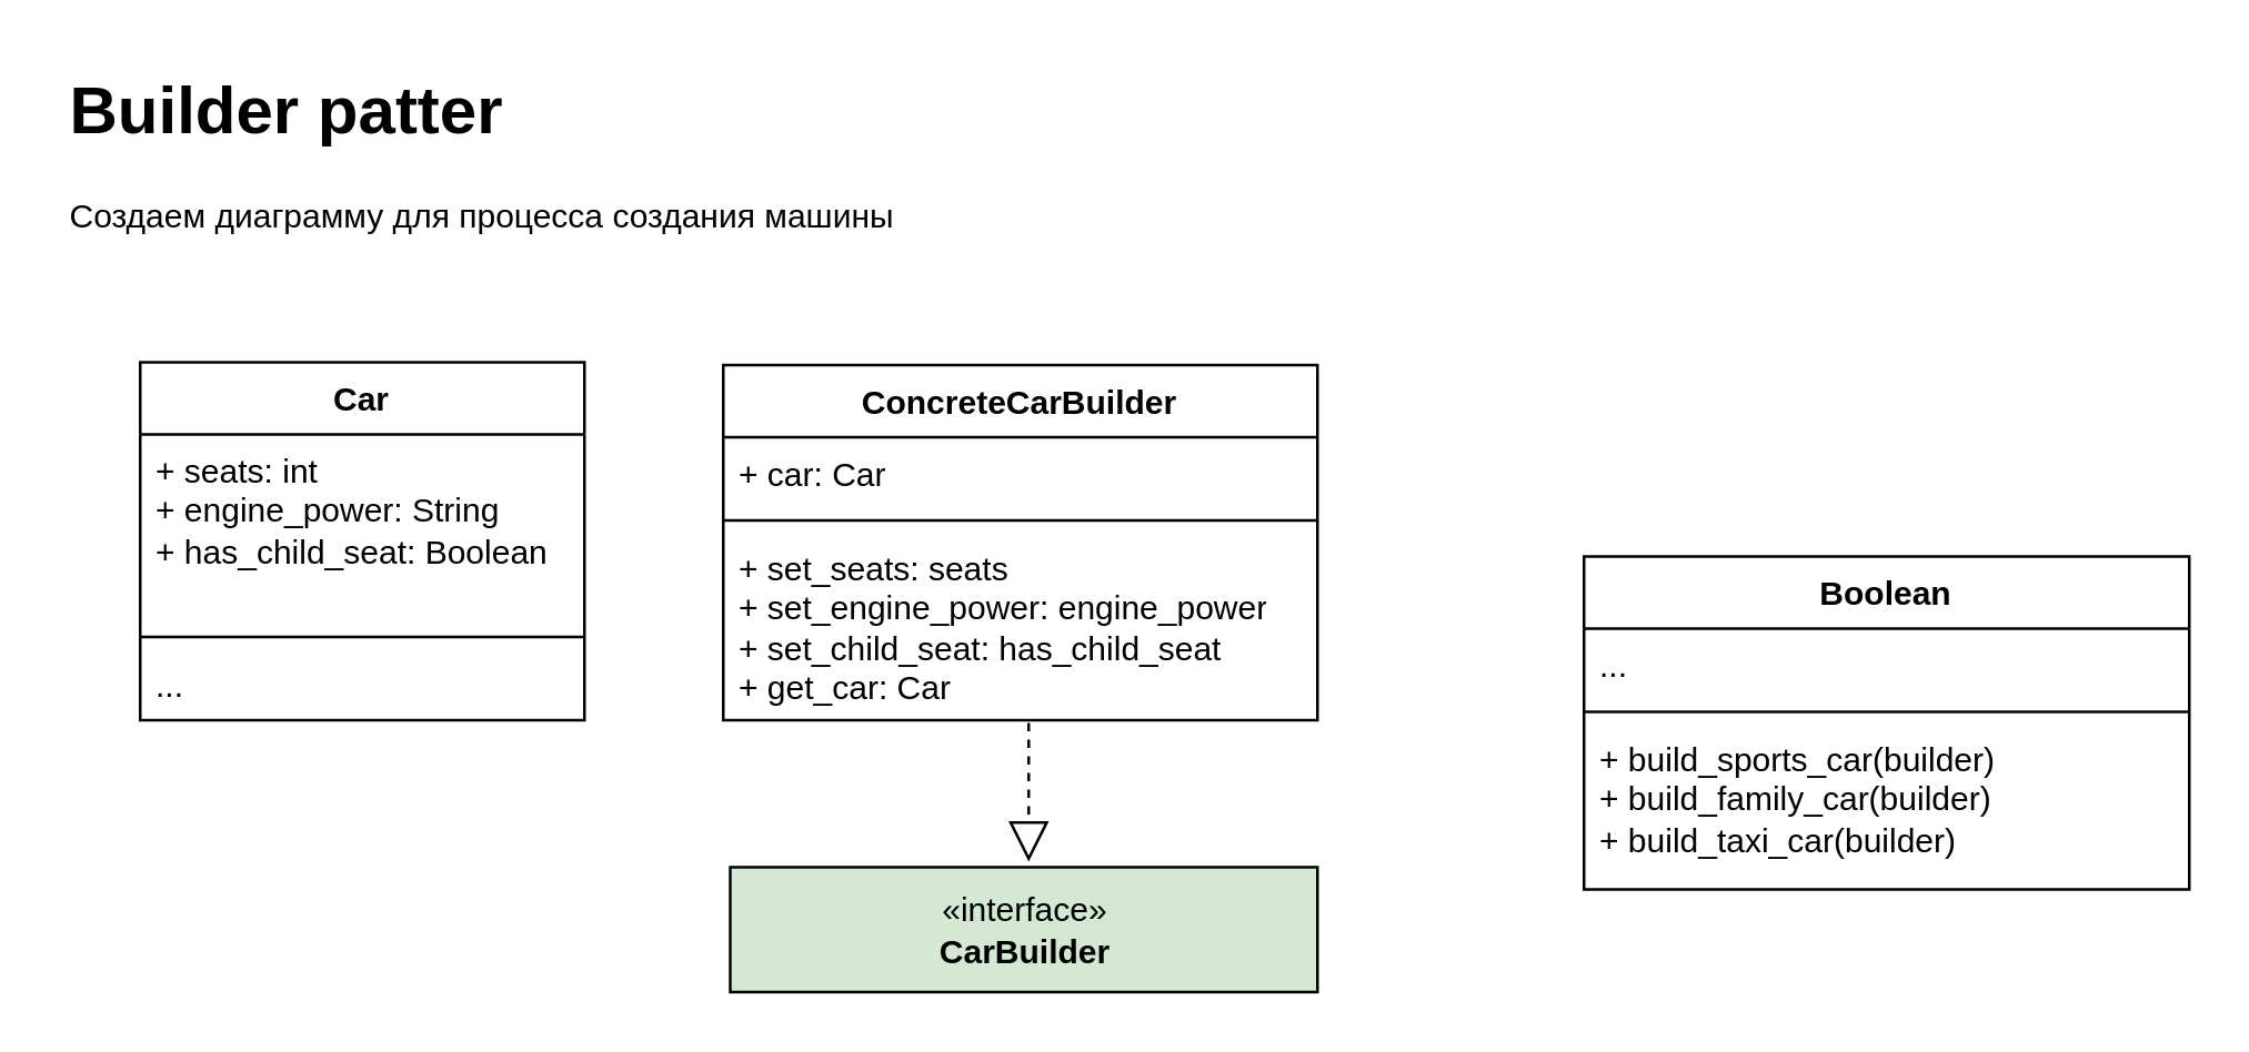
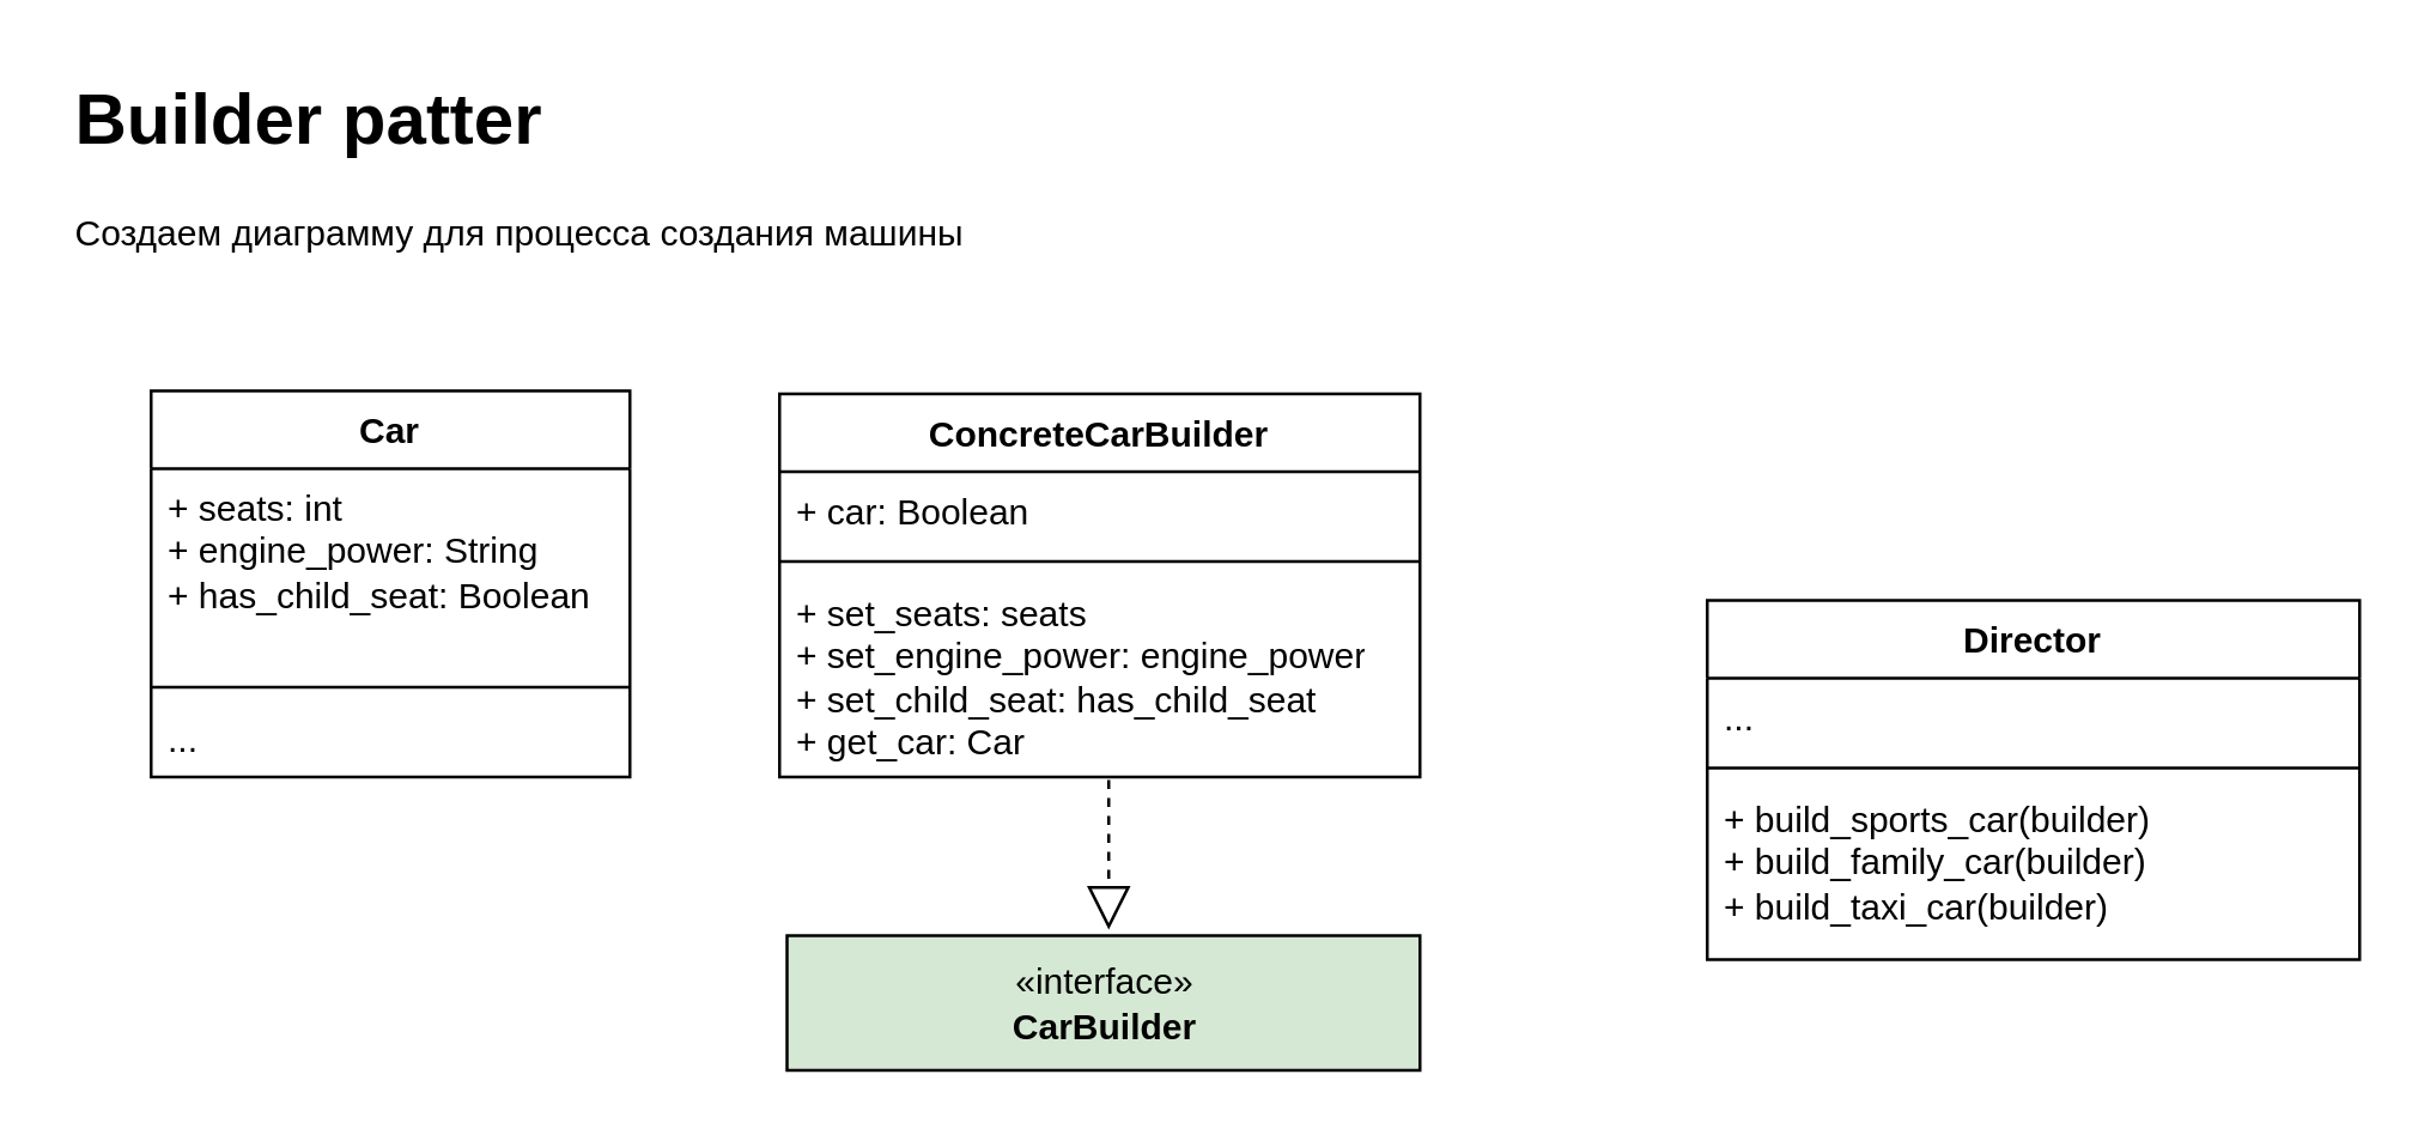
  <mxCell id="0" />
  <mxCell id="1" parent="0" />
  <mxCell id="2" value="&lt;h1&gt;Builder patter&lt;/h1&gt;&lt;p&gt;Создаем диаграмму для процесса создания машины&lt;/p&gt;" style="text;html=1;strokeColor=none;fillColor=none;spacing=5;spacingTop=-20;whiteSpace=wrap;overflow=hidden;rounded=0;" vertex="1" parent="1"><mxGeometry x="20" y="20" width="320" height="70" as="geometry" /></mxCell>
  <mxCell id="3" value="Car" style="swimlane;fontStyle=1;align=center;verticalAlign=top;childLayout=stackLayout;horizontal=1;startSize=26;horizontalStack=0;resizeParent=1;resizeParentMax=0;resizeLast=0;collapsible=1;marginBottom=0;whiteSpace=wrap;html=1;" vertex="1" parent="1"><mxGeometry x="50" y="130" width="160" height="129" as="geometry" /></mxCell>
  <mxCell id="4" value="+ seats: int&lt;br&gt;+ engine_power: String&lt;br&gt;+ has_child_seat: Boolean" style="text;strokeColor=none;fillColor=none;align=left;verticalAlign=top;spacingLeft=4;spacingRight=4;overflow=hidden;rotatable=0;points=[[0,0.5],[1,0.5]];portConstraint=eastwest;whiteSpace=wrap;html=1;" vertex="1" parent="3"><mxGeometry y="26" width="160" height="69" as="geometry" /></mxCell>
  <mxCell id="5" value="" style="line;strokeWidth=1;fillColor=none;align=left;verticalAlign=middle;spacingTop=-1;spacingLeft=3;spacingRight=3;rotatable=0;labelPosition=right;points=[];portConstraint=eastwest;strokeColor=inherit;" vertex="1" parent="3"><mxGeometry y="95" width="160" height="8" as="geometry" /></mxCell>
  <mxCell id="6" value="..." style="text;strokeColor=none;fillColor=none;align=left;verticalAlign=top;spacingLeft=4;spacingRight=4;overflow=hidden;rotatable=0;points=[[0,0.5],[1,0.5]];portConstraint=eastwest;whiteSpace=wrap;html=1;" vertex="1" parent="3"><mxGeometry y="103" width="160" height="26" as="geometry" /></mxCell>
  <mxCell id="7" value="ConcreteCarBuilder" style="swimlane;fontStyle=1;align=center;verticalAlign=top;childLayout=stackLayout;horizontal=1;startSize=26;horizontalStack=0;resizeParent=1;resizeParentMax=0;resizeLast=0;collapsible=1;marginBottom=0;whiteSpace=wrap;html=1;" vertex="1" parent="1"><mxGeometry x="260" y="131" width="214" height="128" as="geometry" /></mxCell>
- <mxCell id="8" value="+ car: Car" style="text;strokeColor=none;fillColor=none;align=left;verticalAlign=top;spacingLeft=4;spacingRight=4;overflow=hidden;rotatable=0;points=[[0,0.5],[1,0.5]];portConstraint=eastwest;whiteSpace=wrap;html=1;" vertex="1" parent="7"><mxGeometry y="26" width="214" height="26" as="geometry" /></mxCell>
+ <mxCell id="8" value="+ car: Boolean" style="text;strokeColor=none;fillColor=none;align=left;verticalAlign=top;spacingLeft=4;spacingRight=4;overflow=hidden;rotatable=0;points=[[0,0.5],[1,0.5]];portConstraint=eastwest;whiteSpace=wrap;html=1;" vertex="1" parent="7"><mxGeometry y="26" width="214" height="26" as="geometry" /></mxCell>
  <mxCell id="9" value="" style="line;strokeWidth=1;fillColor=none;align=left;verticalAlign=middle;spacingTop=-1;spacingLeft=3;spacingRight=3;rotatable=0;labelPosition=right;points=[];portConstraint=eastwest;strokeColor=inherit;" vertex="1" parent="7"><mxGeometry y="52" width="214" height="8" as="geometry" /></mxCell>
  <mxCell id="10" value="+ set_seats: seats&lt;br&gt;+ set_engine_power: engine_power&lt;br&gt;+ set_child_seat: has_child_seat&lt;br&gt;+ get_car: Car" style="text;strokeColor=none;fillColor=none;align=left;verticalAlign=top;spacingLeft=4;spacingRight=4;overflow=hidden;rotatable=0;points=[[0,0.5],[1,0.5]];portConstraint=eastwest;whiteSpace=wrap;html=1;" vertex="1" parent="7"><mxGeometry y="60" width="214" height="68" as="geometry" /></mxCell>
  <mxCell id="11" value="«interface»&lt;br&gt;&lt;b&gt;CarBuilder&lt;/b&gt;" style="html=1;whiteSpace=wrap;fillColor=#d5e8d4;" vertex="1" parent="1"><mxGeometry x="262.5" y="312" width="211.5" height="45" as="geometry" /></mxCell>
- <mxCell id="12" value="Boolean" style="swimlane;fontStyle=1;align=center;verticalAlign=top;childLayout=stackLayout;horizontal=1;startSize=26;horizontalStack=0;resizeParent=1;resizeParentMax=0;resizeLast=0;collapsible=1;marginBottom=0;whiteSpace=wrap;html=1;" vertex="1" parent="1"><mxGeometry x="570" y="200" width="218" height="120" as="geometry" /></mxCell>
+ <mxCell id="12" value="Director" style="swimlane;fontStyle=1;align=center;verticalAlign=top;childLayout=stackLayout;horizontal=1;startSize=26;horizontalStack=0;resizeParent=1;resizeParentMax=0;resizeLast=0;collapsible=1;marginBottom=0;whiteSpace=wrap;html=1;" vertex="1" parent="1"><mxGeometry x="570" y="200" width="218" height="120" as="geometry" /></mxCell>
  <mxCell id="13" value="..." style="text;strokeColor=none;fillColor=none;align=left;verticalAlign=top;spacingLeft=4;spacingRight=4;overflow=hidden;rotatable=0;points=[[0,0.5],[1,0.5]];portConstraint=eastwest;whiteSpace=wrap;html=1;" vertex="1" parent="12"><mxGeometry y="26" width="218" height="26" as="geometry" /></mxCell>
  <mxCell id="14" value="" style="line;strokeWidth=1;fillColor=none;align=left;verticalAlign=middle;spacingTop=-1;spacingLeft=3;spacingRight=3;rotatable=0;labelPosition=right;points=[];portConstraint=eastwest;strokeColor=inherit;" vertex="1" parent="12"><mxGeometry y="52" width="218" height="8" as="geometry" /></mxCell>
  <mxCell id="15" value="+&amp;nbsp;build_sports_car(builder)&lt;br&gt;+ build_family_car(builder)&lt;br&gt;+ build_taxi_car(builder)" style="text;strokeColor=none;fillColor=none;align=left;verticalAlign=top;spacingLeft=4;spacingRight=4;overflow=hidden;rotatable=0;points=[[0,0.5],[1,0.5]];portConstraint=eastwest;whiteSpace=wrap;html=1;" vertex="1" parent="12"><mxGeometry y="60" width="218" height="60" as="geometry" /></mxCell>
  <mxCell id="16" value="" style="endArrow=block;dashed=1;endFill=0;endSize=12;html=1;rounded=0;exitX=0.514;exitY=1.015;exitDx=0;exitDy=0;exitPerimeter=0;" edge="1" parent="1" source="10"><mxGeometry width="160" relative="1" as="geometry"><mxPoint x="360" y="260" as="sourcePoint" /><mxPoint x="370" y="310" as="targetPoint" /></mxGeometry></mxCell>
